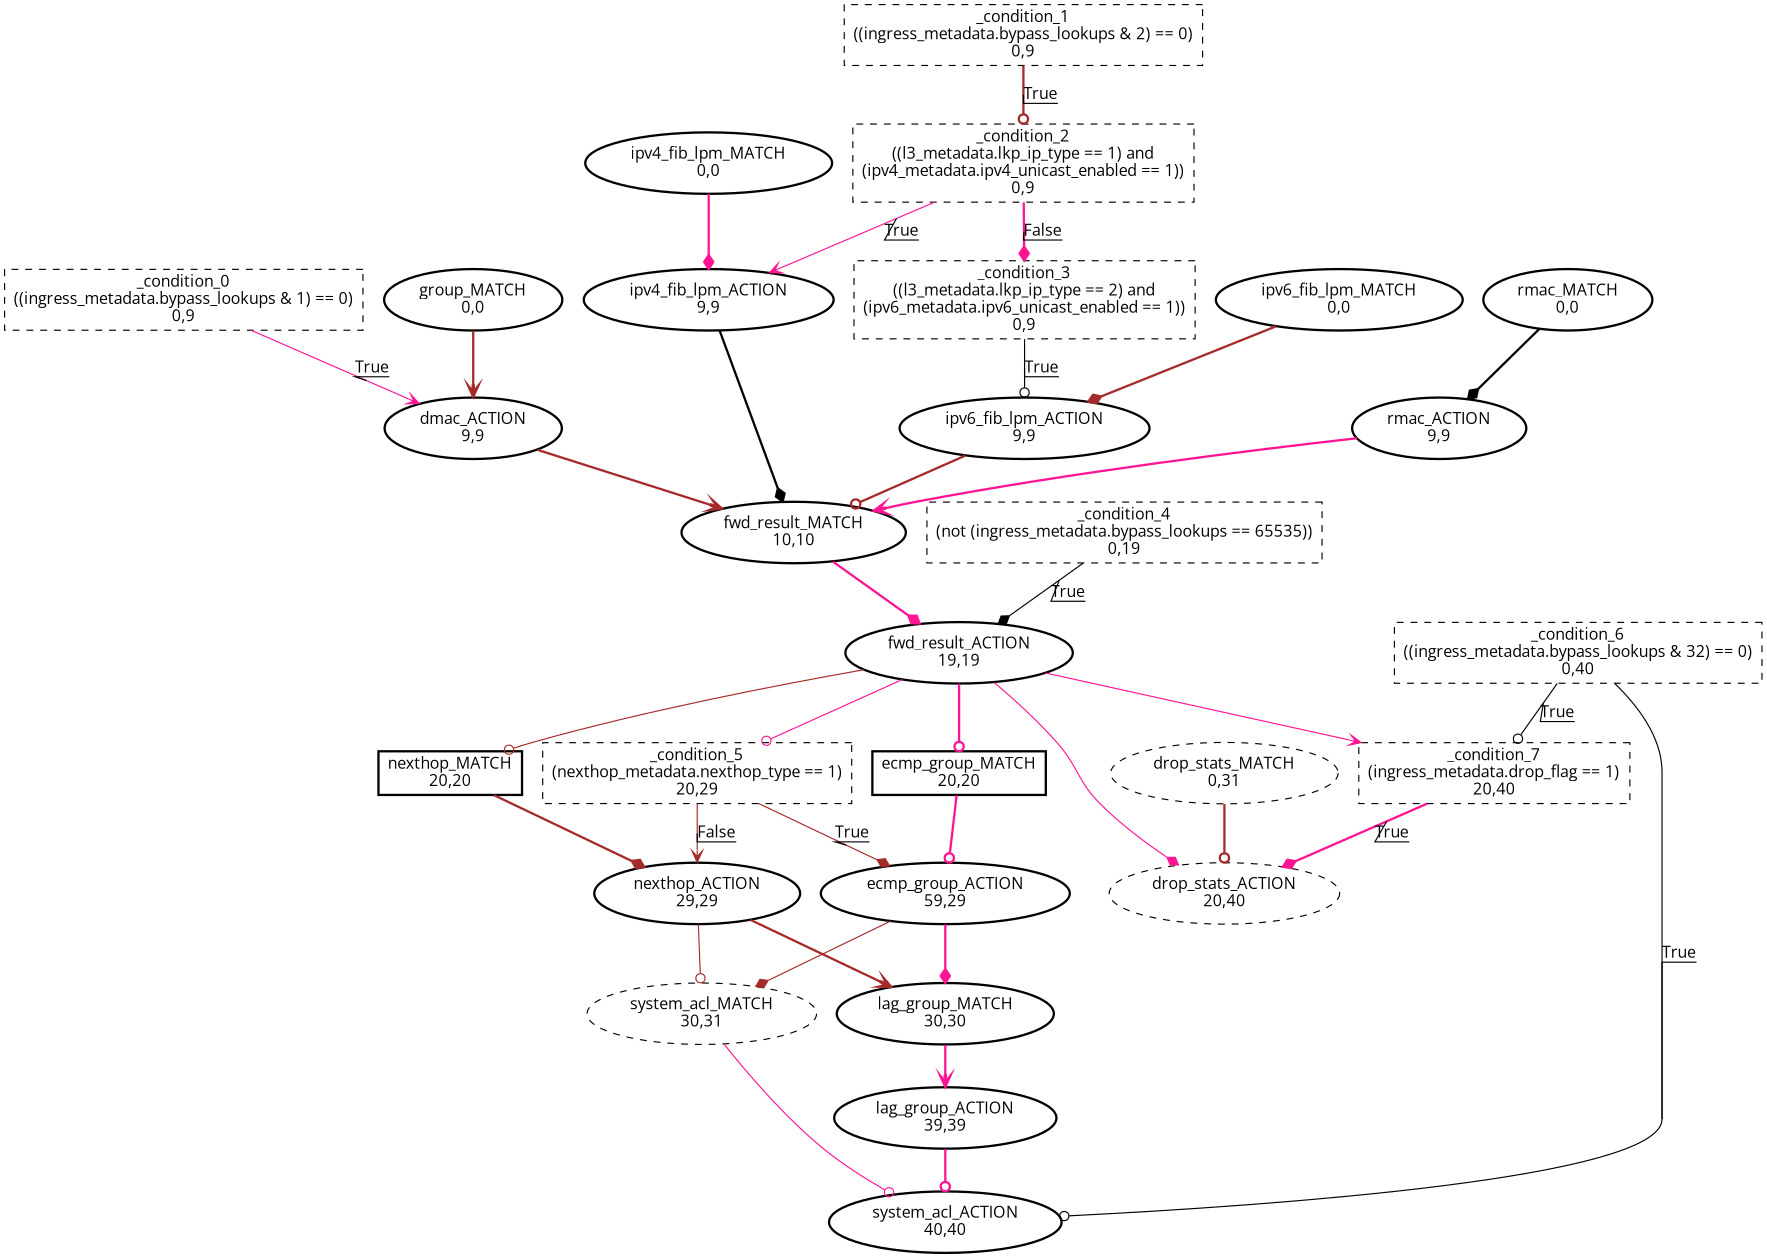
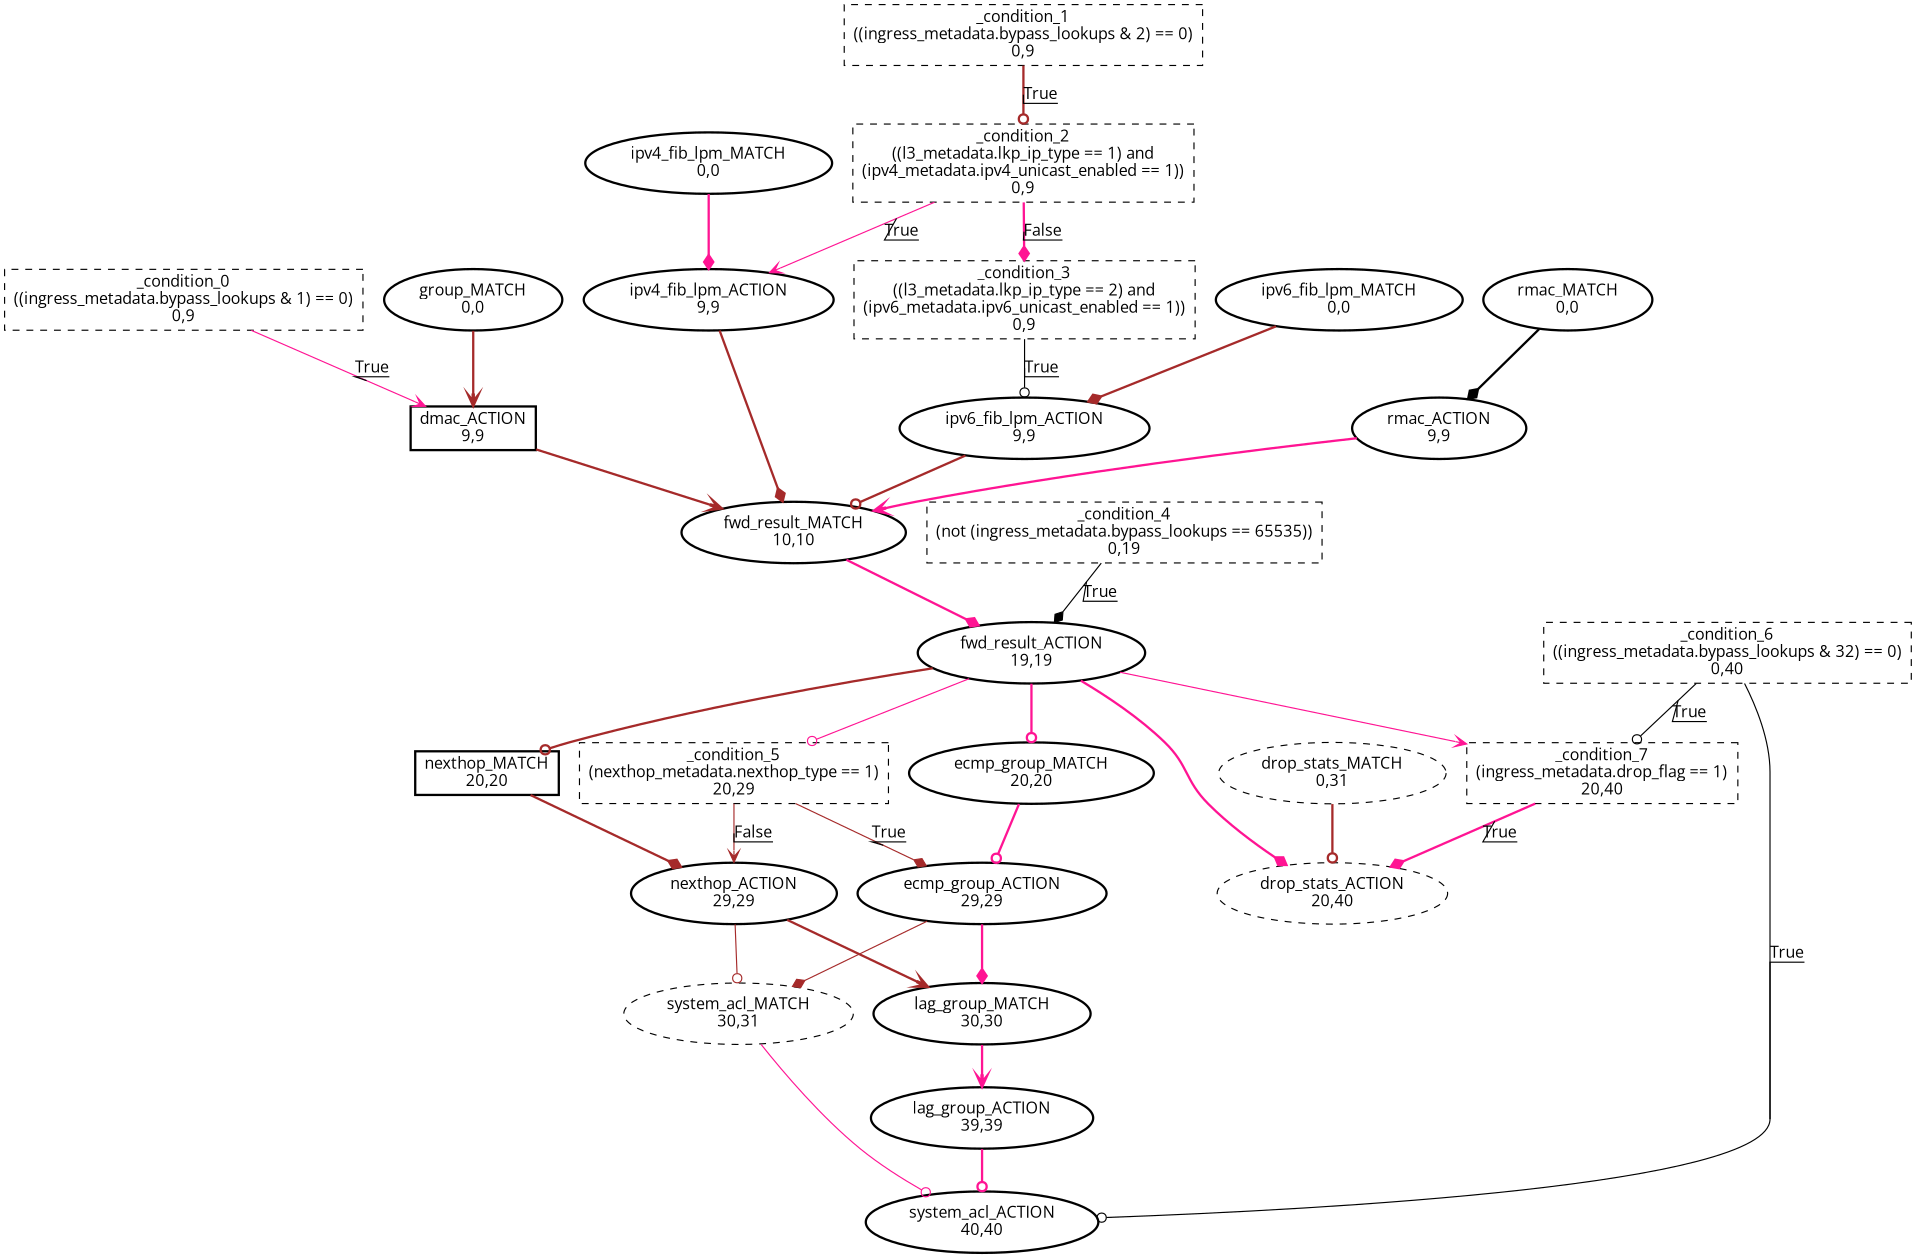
  digraph {
    fontname="Open Sans"
    node [fontname="Open Sans" style=bold]
    edge [arrowhead=diamond color=deeppink fontname="Open Sans" style=bold]
    n1 [label="_condition_0\n((ingress_metadata.bypass_lookups & 1) == 0)\n0,9" shape=box style=dashed]
-   n2 [label="dmac_ACTION\n9,9"]
+   n2 [label="dmac_ACTION\n9,9" shape=box]
    n3 [label="fwd_result_MATCH\n10,10"]
    n4 [label="_condition_1\n((ingress_metadata.bypass_lookups & 2) == 0)\n0,9" shape=box style=dashed]
    n5 [label="_condition_2\n((l3_metadata.lkp_ip_type == 1) and\n(ipv4_metadata.ipv4_unicast_enabled == 1))\n0,9" shape=box style=dashed]
    n6 [label="_condition_3\n((l3_metadata.lkp_ip_type == 2) and\n(ipv6_metadata.ipv6_unicast_enabled == 1))\n0,9" shape=box style=dashed]
    n7 [label="ipv4_fib_lpm_ACTION\n9,9"]
    n8 [label="ipv6_fib_lpm_ACTION\n9,9"]
    n9 [label="_condition_4\n(not (ingress_metadata.bypass_lookups == 65535))\n0,19" shape=box style=dashed]
    n10 [label="fwd_result_ACTION\n19,19"]
    n11 [label="_condition_5\n(nexthop_metadata.nexthop_type == 1)\n20,29" shape=box style=dashed]
    n12 [label="_condition_7\n(ingress_metadata.drop_flag == 1)\n20,40" shape=box style=dashed]
    n13 [label="drop_stats_ACTION\n20,40" style=dashed]
-   n14 [label="ecmp_group_MATCH\n20,20" shape=box]
+   n14 [label="ecmp_group_MATCH\n20,20"]
    n15 [label="nexthop_MATCH\n20,20" shape=box]
-   n16 [label="ecmp_group_ACTION\n59,29"]
+   n16 [label="ecmp_group_ACTION\n29,29"]
    n17 [label="nexthop_ACTION\n29,29"]
    n18 [label="lag_group_MATCH\n30,30"]
    n19 [label="system_acl_MATCH\n30,31" style=dashed]
    n20 [label="_condition_6\n((ingress_metadata.bypass_lookups & 32) == 0)\n0,40" shape=box style=dashed]
    n21 [label="system_acl_ACTION\n40,40"]
    n22 [label="group_MATCH\n0,0"]
    n23 [label="drop_stats_MATCH\n0,31" style=dashed]
    n24 [label="lag_group_ACTION\n39,39"]
    n25 [label="ipv4_fib_lpm_MATCH\n0,0"]
    n26 [label="ipv6_fib_lpm_MATCH\n0,0"]
    n27 [label="rmac_ACTION\n9,9"]
    n28 [label="rmac_MATCH\n0,0"]
    n1 -> n2 [arrowhead=vee decorate=true label=True style=""]
    n2 -> n3 [arrowhead=vee color=brown]
    n3 -> n10
    n4 -> n5 [arrowhead=odot color=brown decorate=true label=True]
    n5 -> n6 [decorate=true label=False]
    n5 -> n7 [arrowhead=vee decorate=true label=True style=""]
    n6 -> n8 [arrowhead=odot color=black decorate=true label=True style=""]
-   n7 -> n3 [color=black]
+   n7 -> n3 [color=brown]
    n8 -> n3 [arrowhead=odot color=brown]
    n9 -> n10 [color=black decorate=true label=True style=""]
    n10 -> n11 [arrowhead=odot style=""]
    n10 -> n12 [arrowhead=vee style=""]
-   n10 -> n13 [style=""]
+   n10 -> n13
    n10 -> n14 [arrowhead=odot]
-   n10 -> n15 [arrowhead=odot color=brown style=solid]
+   n10 -> n15 [arrowhead=odot color=brown]
    n11 -> n16 [color=brown decorate=true label=True style=""]
    n11 -> n17 [arrowhead=vee color=brown decorate=true label=False style=""]
    n12 -> n13 [decorate=true label=True]
    n14 -> n16 [arrowhead=odot]
    n15 -> n17 [color=brown]
    n16 -> n18
    n16 -> n19 [color=brown style=""]
    n17 -> n18 [arrowhead=vee color=brown]
    n17 -> n19 [arrowhead=odot color=brown style=""]
    n18 -> n24 [arrowhead=vee]
    n19 -> n21 [arrowhead=odot style=""]
    n20 -> n12 [arrowhead=odot color=black decorate=true label=True style=""]
    n20 -> n21 [arrowhead=odot color=black decorate=true label=True style=""]
    n22 -> n2 [arrowhead=vee color=brown]
    n23 -> n13 [arrowhead=odot color=brown]
    n24 -> n21 [arrowhead=odot]
    n25 -> n7
    n26 -> n8 [color=brown]
    n27 -> n3 [arrowhead=vee]
    n28 -> n27 [color=black]
  }
